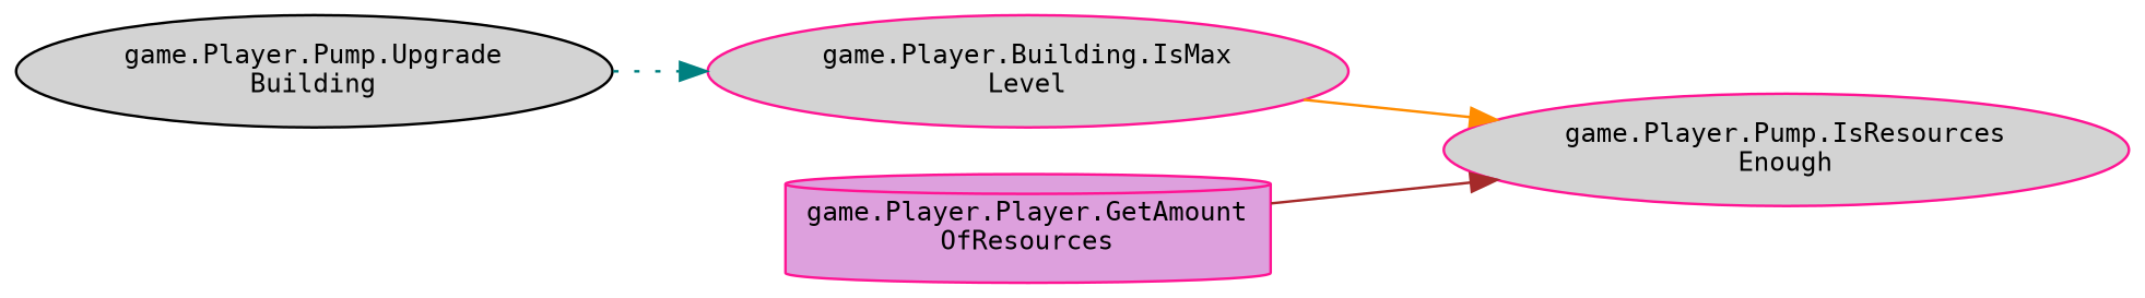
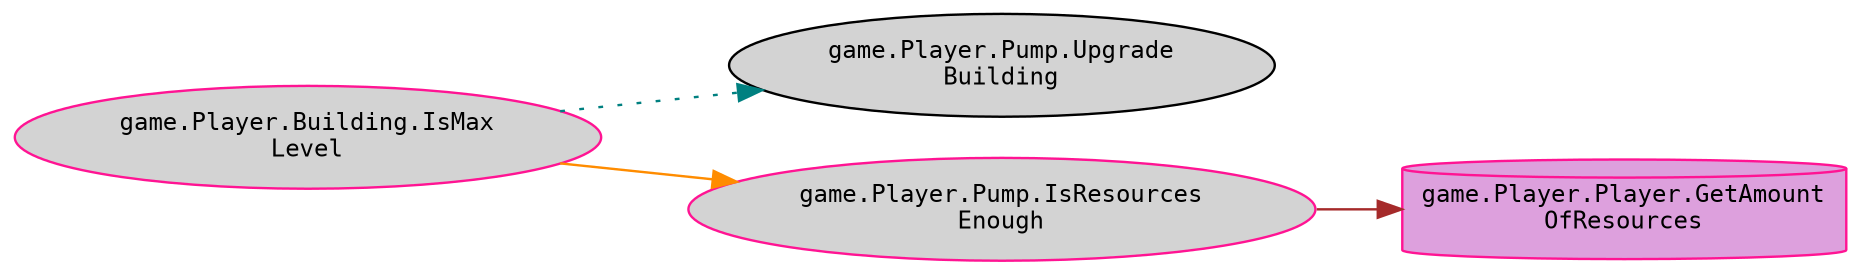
  digraph {
    fontname="DejaVu Sans Mono"
    rankdir=LR
    node [color=deeppink fillcolor=lightgrey fontname="DejaVu Sans Mono" fontsize=10 shape=ellipse style=filled]
    edge [fontname="DejaVu Sans Mono" fontsize=10 labelfontname=Helvetica labelfontsize=10 style=solid]
    n1 [color=black fontcolor=black height=0.2 label="game.Player.Pump.Upgrade\lBuilding" width=0.4]
    n2 [height=0.2 label="game.Player.Building.IsMax\lLevel" width=0.4]
    n3 [height=0.2 label="game.Player.Pump.IsResources\lEnough" width=0.4]
    n4 [fillcolor=plum height=0.2 label="game.Player.Player.GetAmount\lOfResources" shape=cylinder width=0.4]
-   n1 -> n2 [color=teal style=dotted]
+   n2 -> n1 [color=teal style=dotted]
    n2 -> n3 [color=darkorange]
-   n4 -> n3 [color=brown]
+   n3 -> n4 [color=brown]
  }
